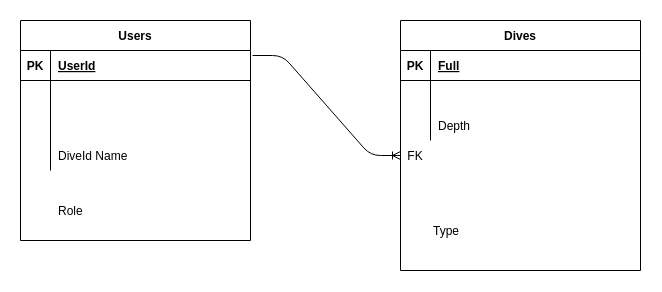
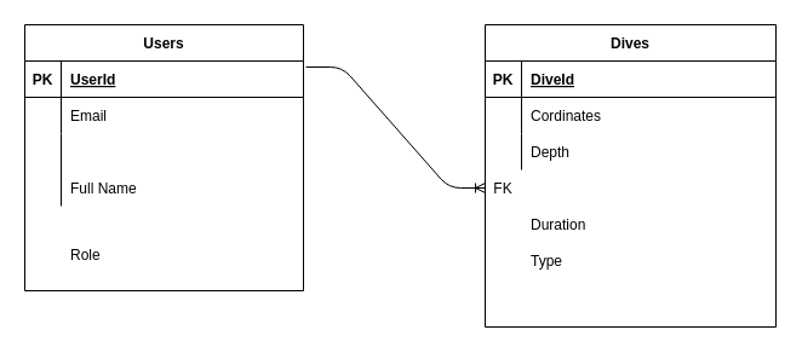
  <mxCell id="0" />
  <mxCell id="1" parent="0" />
  <mxCell id="2" value="Users" style="shape=table;startSize=30;container=1;collapsible=1;childLayout=tableLayout;fixedRows=1;rowLines=0;fontStyle=1;align=center;resizeLast=1;" vertex="1" parent="1"><mxGeometry x="20" y="20" width="230" height="220" as="geometry" /></mxCell>
  <mxCell id="3" value="" style="shape=partialRectangle;collapsible=0;dropTarget=0;pointerEvents=0;fillColor=none;top=0;left=0;bottom=1;right=0;points=[[0,0.5],[1,0.5]];portConstraint=eastwest;" vertex="1" parent="2"><mxGeometry y="30" width="230" height="30" as="geometry" /></mxCell>
  <mxCell id="4" value="PK" style="shape=partialRectangle;connectable=0;fillColor=none;top=0;left=0;bottom=0;right=0;fontStyle=1;overflow=hidden;" vertex="1" parent="3"><mxGeometry width="30" height="30" as="geometry" /></mxCell>
  <mxCell id="5" value="UserId" style="shape=partialRectangle;connectable=0;fillColor=none;top=0;left=0;bottom=0;right=0;align=left;spacingLeft=6;fontStyle=5;overflow=hidden;" vertex="1" parent="3"><mxGeometry x="30" width="200" height="30" as="geometry" /></mxCell>
  <mxCell id="6" value="" style="shape=partialRectangle;collapsible=0;dropTarget=0;pointerEvents=0;fillColor=none;top=0;left=0;bottom=0;right=0;points=[[0,0.5],[1,0.5]];portConstraint=eastwest;" vertex="1" parent="2"><mxGeometry y="60" width="230" height="30" as="geometry" /></mxCell>
  <mxCell id="7" value="" style="shape=partialRectangle;connectable=0;fillColor=none;top=0;left=0;bottom=0;right=0;editable=1;overflow=hidden;" vertex="1" parent="6"><mxGeometry width="30" height="30" as="geometry" /></mxCell>
+ <mxCell id="8" value="Email" style="shape=partialRectangle;connectable=0;fillColor=none;top=0;left=0;bottom=0;right=0;align=left;spacingLeft=6;overflow=hidden;" vertex="1" parent="6"><mxGeometry x="30" width="200" height="30" as="geometry" /></mxCell>
  <mxCell id="9" value="" style="shape=partialRectangle;collapsible=0;dropTarget=0;pointerEvents=0;fillColor=none;top=0;left=0;bottom=0;right=0;points=[[0,0.5],[1,0.5]];portConstraint=eastwest;" vertex="1" parent="2"><mxGeometry y="90" width="230" height="30" as="geometry" /></mxCell>
  <mxCell id="10" value="" style="shape=partialRectangle;connectable=0;fillColor=none;top=0;left=0;bottom=0;right=0;editable=1;overflow=hidden;" vertex="1" parent="9"><mxGeometry width="30" height="30" as="geometry" /></mxCell>
  <mxCell id="11" value="" style="shape=partialRectangle;collapsible=0;dropTarget=0;pointerEvents=0;fillColor=none;top=0;left=0;bottom=0;right=0;points=[[0,0.5],[1,0.5]];portConstraint=eastwest;" vertex="1" parent="2"><mxGeometry y="120" width="230" height="30" as="geometry" /></mxCell>
  <mxCell id="12" value="" style="shape=partialRectangle;connectable=0;fillColor=none;top=0;left=0;bottom=0;right=0;editable=1;overflow=hidden;" vertex="1" parent="11"><mxGeometry width="30" height="30" as="geometry" /></mxCell>
- <mxCell id="13" value="DiveId Name" style="shape=partialRectangle;connectable=0;fillColor=none;top=0;left=0;bottom=0;right=0;align=left;spacingLeft=6;overflow=hidden;" vertex="1" parent="11"><mxGeometry x="30" width="200" height="30" as="geometry" /></mxCell>
+ <mxCell id="13" value="Full Name" style="shape=partialRectangle;connectable=0;fillColor=none;top=0;left=0;bottom=0;right=0;align=left;spacingLeft=6;overflow=hidden;" vertex="1" parent="11"><mxGeometry x="30" width="200" height="30" as="geometry" /></mxCell>
  <mxCell id="14" value="Role" style="shape=partialRectangle;connectable=0;fillColor=none;top=0;left=0;bottom=0;right=0;align=left;spacingLeft=6;overflow=hidden;" vertex="1" parent="1"><mxGeometry x="50" y="195" width="150" height="30" as="geometry" /></mxCell>
  <mxCell id="15" value="Dives" style="shape=table;startSize=30;container=1;collapsible=1;childLayout=tableLayout;fixedRows=1;rowLines=0;fontStyle=1;align=center;resizeLast=1;" vertex="1" parent="1"><mxGeometry x="400" y="20" width="240" height="250" as="geometry" /></mxCell>
  <mxCell id="16" value="" style="shape=partialRectangle;collapsible=0;dropTarget=0;pointerEvents=0;fillColor=none;top=0;left=0;bottom=1;right=0;points=[[0,0.5],[1,0.5]];portConstraint=eastwest;" vertex="1" parent="15"><mxGeometry y="30" width="240" height="30" as="geometry" /></mxCell>
  <mxCell id="17" value="PK" style="shape=partialRectangle;connectable=0;fillColor=none;top=0;left=0;bottom=0;right=0;fontStyle=1;overflow=hidden;" vertex="1" parent="16"><mxGeometry width="30" height="30" as="geometry" /></mxCell>
- <mxCell id="18" value="Full" style="shape=partialRectangle;connectable=0;fillColor=none;top=0;left=0;bottom=0;right=0;align=left;spacingLeft=6;fontStyle=5;overflow=hidden;" vertex="1" parent="16"><mxGeometry x="30" width="210" height="30" as="geometry" /></mxCell>
+ <mxCell id="18" value="DiveId" style="shape=partialRectangle;connectable=0;fillColor=none;top=0;left=0;bottom=0;right=0;align=left;spacingLeft=6;fontStyle=5;overflow=hidden;" vertex="1" parent="16"><mxGeometry x="30" width="210" height="30" as="geometry" /></mxCell>
  <mxCell id="19" value="" style="shape=partialRectangle;collapsible=0;dropTarget=0;pointerEvents=0;fillColor=none;top=0;left=0;bottom=0;right=0;points=[[0,0.5],[1,0.5]];portConstraint=eastwest;" vertex="1" parent="15"><mxGeometry y="60" width="240" height="30" as="geometry" /></mxCell>
  <mxCell id="20" value="" style="shape=partialRectangle;connectable=0;fillColor=none;top=0;left=0;bottom=0;right=0;editable=1;overflow=hidden;" vertex="1" parent="19"><mxGeometry width="30" height="30" as="geometry" /></mxCell>
+ <mxCell id="21" value="Cordinates" style="shape=partialRectangle;connectable=0;fillColor=none;top=0;left=0;bottom=0;right=0;align=left;spacingLeft=6;overflow=hidden;" vertex="1" parent="19"><mxGeometry x="30" width="210" height="30" as="geometry" /></mxCell>
  <mxCell id="22" value="" style="shape=partialRectangle;collapsible=0;dropTarget=0;pointerEvents=0;fillColor=none;top=0;left=0;bottom=0;right=0;points=[[0,0.5],[1,0.5]];portConstraint=eastwest;" vertex="1" parent="15"><mxGeometry y="90" width="240" height="30" as="geometry" /></mxCell>
  <mxCell id="23" value="" style="shape=partialRectangle;connectable=0;fillColor=none;top=0;left=0;bottom=0;right=0;editable=1;overflow=hidden;" vertex="1" parent="22"><mxGeometry width="30" height="30" as="geometry" /></mxCell>
  <mxCell id="24" value="Depth" style="shape=partialRectangle;connectable=0;fillColor=none;top=0;left=0;bottom=0;right=0;align=left;spacingLeft=6;overflow=hidden;" vertex="1" parent="22"><mxGeometry x="30" width="210" height="30" as="geometry" /></mxCell>
  <mxCell id="25" value="" style="shape=partialRectangle;collapsible=0;dropTarget=0;pointerEvents=0;fillColor=none;top=0;left=0;bottom=0;right=0;points=[[0,0.5],[1,0.5]];portConstraint=eastwest;" vertex="1" parent="15"><mxGeometry y="120" width="240" height="30" as="geometry" /></mxCell>
  <mxCell id="26" value="FK" style="shape=partialRectangle;connectable=0;fillColor=none;top=0;left=0;bottom=0;right=0;fontStyle=0;overflow=hidden;" vertex="1" parent="25"><mxGeometry width="30" height="30" as="geometry" /></mxCell>
- <mxCell id="28" value="Type" style="shape=partialRectangle;connectable=0;fillColor=none;top=0;left=0;bottom=0;right=0;align=left;spacingLeft=6;overflow=hidden;" vertex="1" parent="1"><mxGeometry x="425" y="215" width="210" height="30" as="geometry" /></mxCell>
+ <mxCell id="27" value="Duration" style="shape=partialRectangle;connectable=0;fillColor=none;top=0;left=0;bottom=0;right=0;align=left;spacingLeft=6;overflow=hidden;" vertex="1" parent="1"><mxGeometry x="430" y="170" width="210" height="30" as="geometry" /></mxCell>
+ <mxCell id="28" value="Type" style="shape=partialRectangle;connectable=0;fillColor=none;top=0;left=0;bottom=0;right=0;align=left;spacingLeft=6;overflow=hidden;" vertex="1" parent="1"><mxGeometry x="430" y="200" width="210" height="30" as="geometry" /></mxCell>
  <mxCell id="29" value="" style="edgeStyle=entityRelationEdgeStyle;fontSize=12;html=1;endArrow=ERoneToMany;exitX=1.009;exitY=0.167;exitDx=0;exitDy=0;exitPerimeter=0;" edge="1" parent="1" source="3"><mxGeometry width="100" height="100" relative="1" as="geometry"><mxPoint x="300" y="120" as="sourcePoint" /><mxPoint x="400" y="155" as="targetPoint" /></mxGeometry></mxCell>
